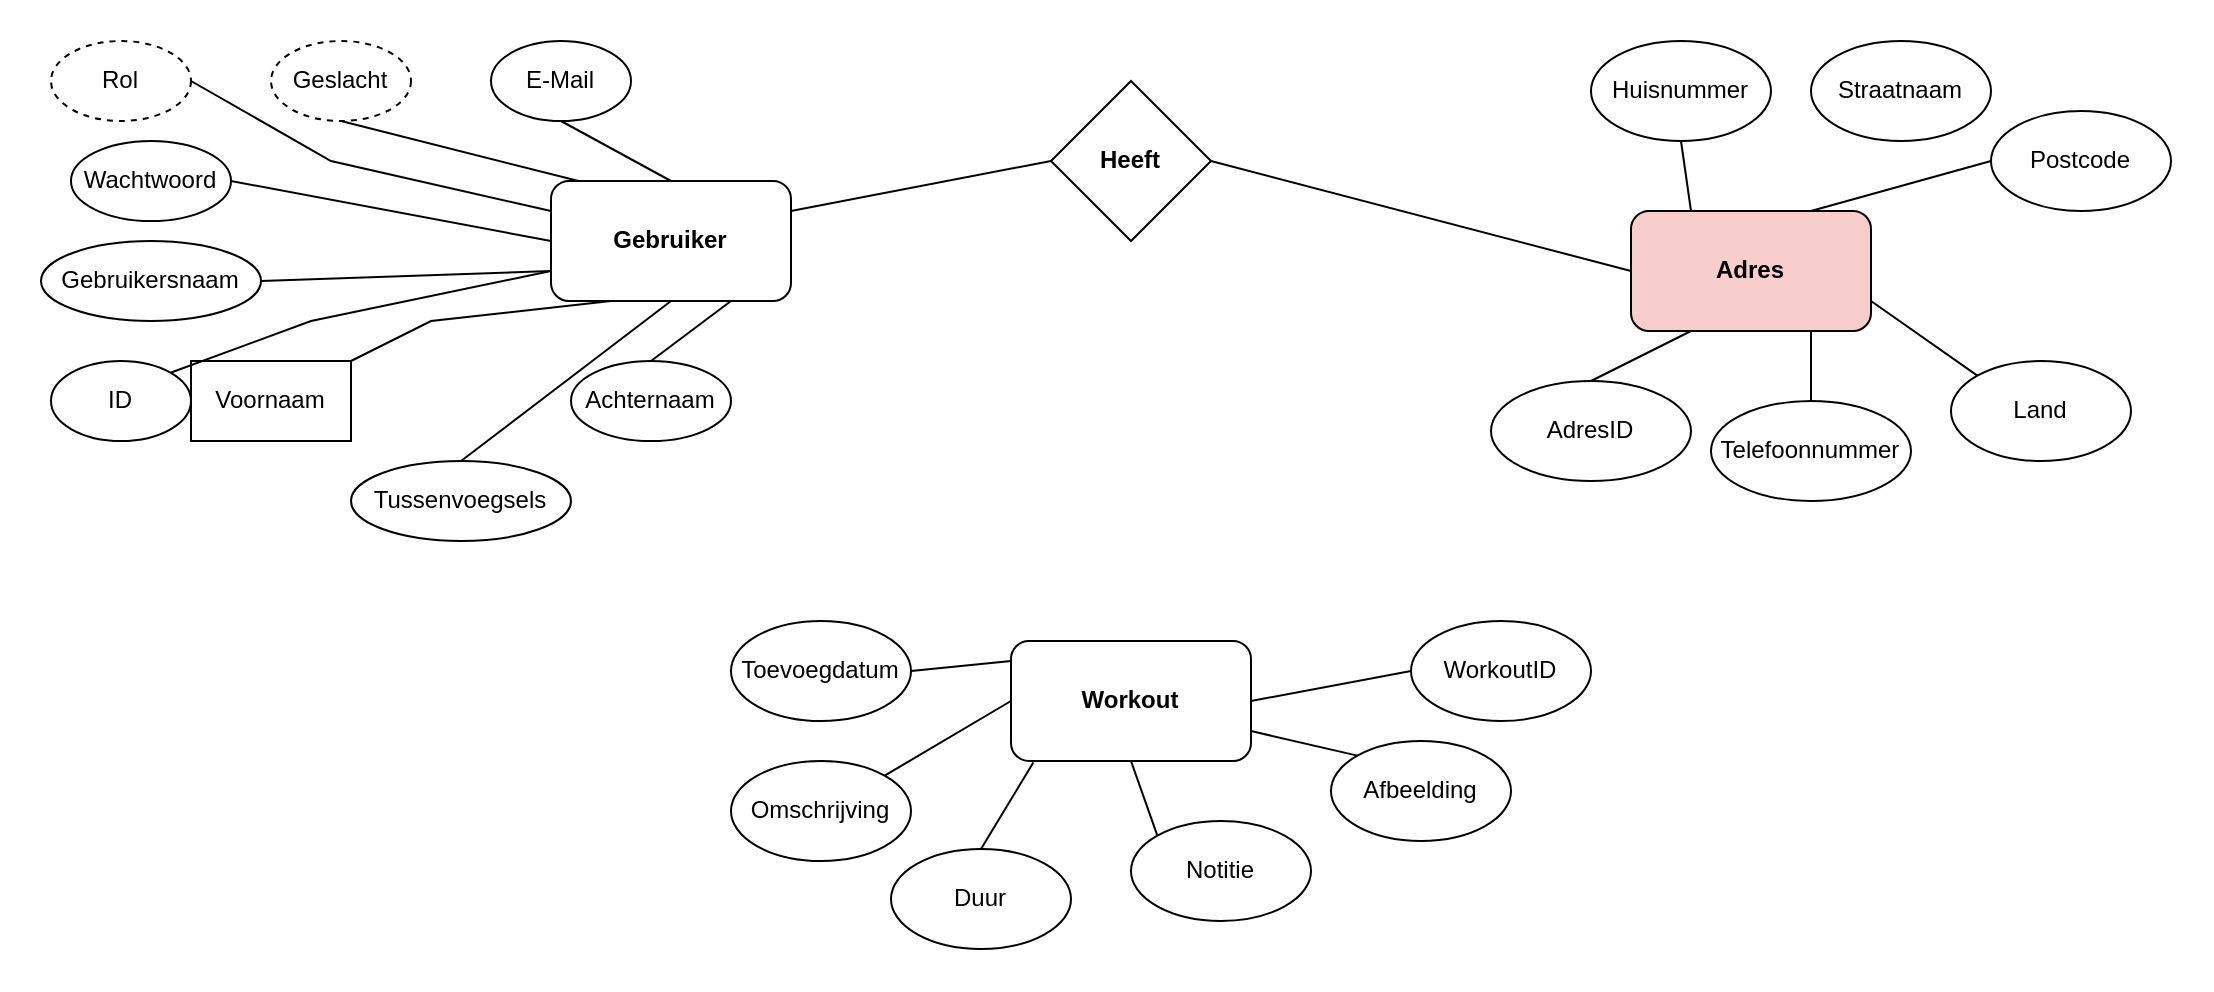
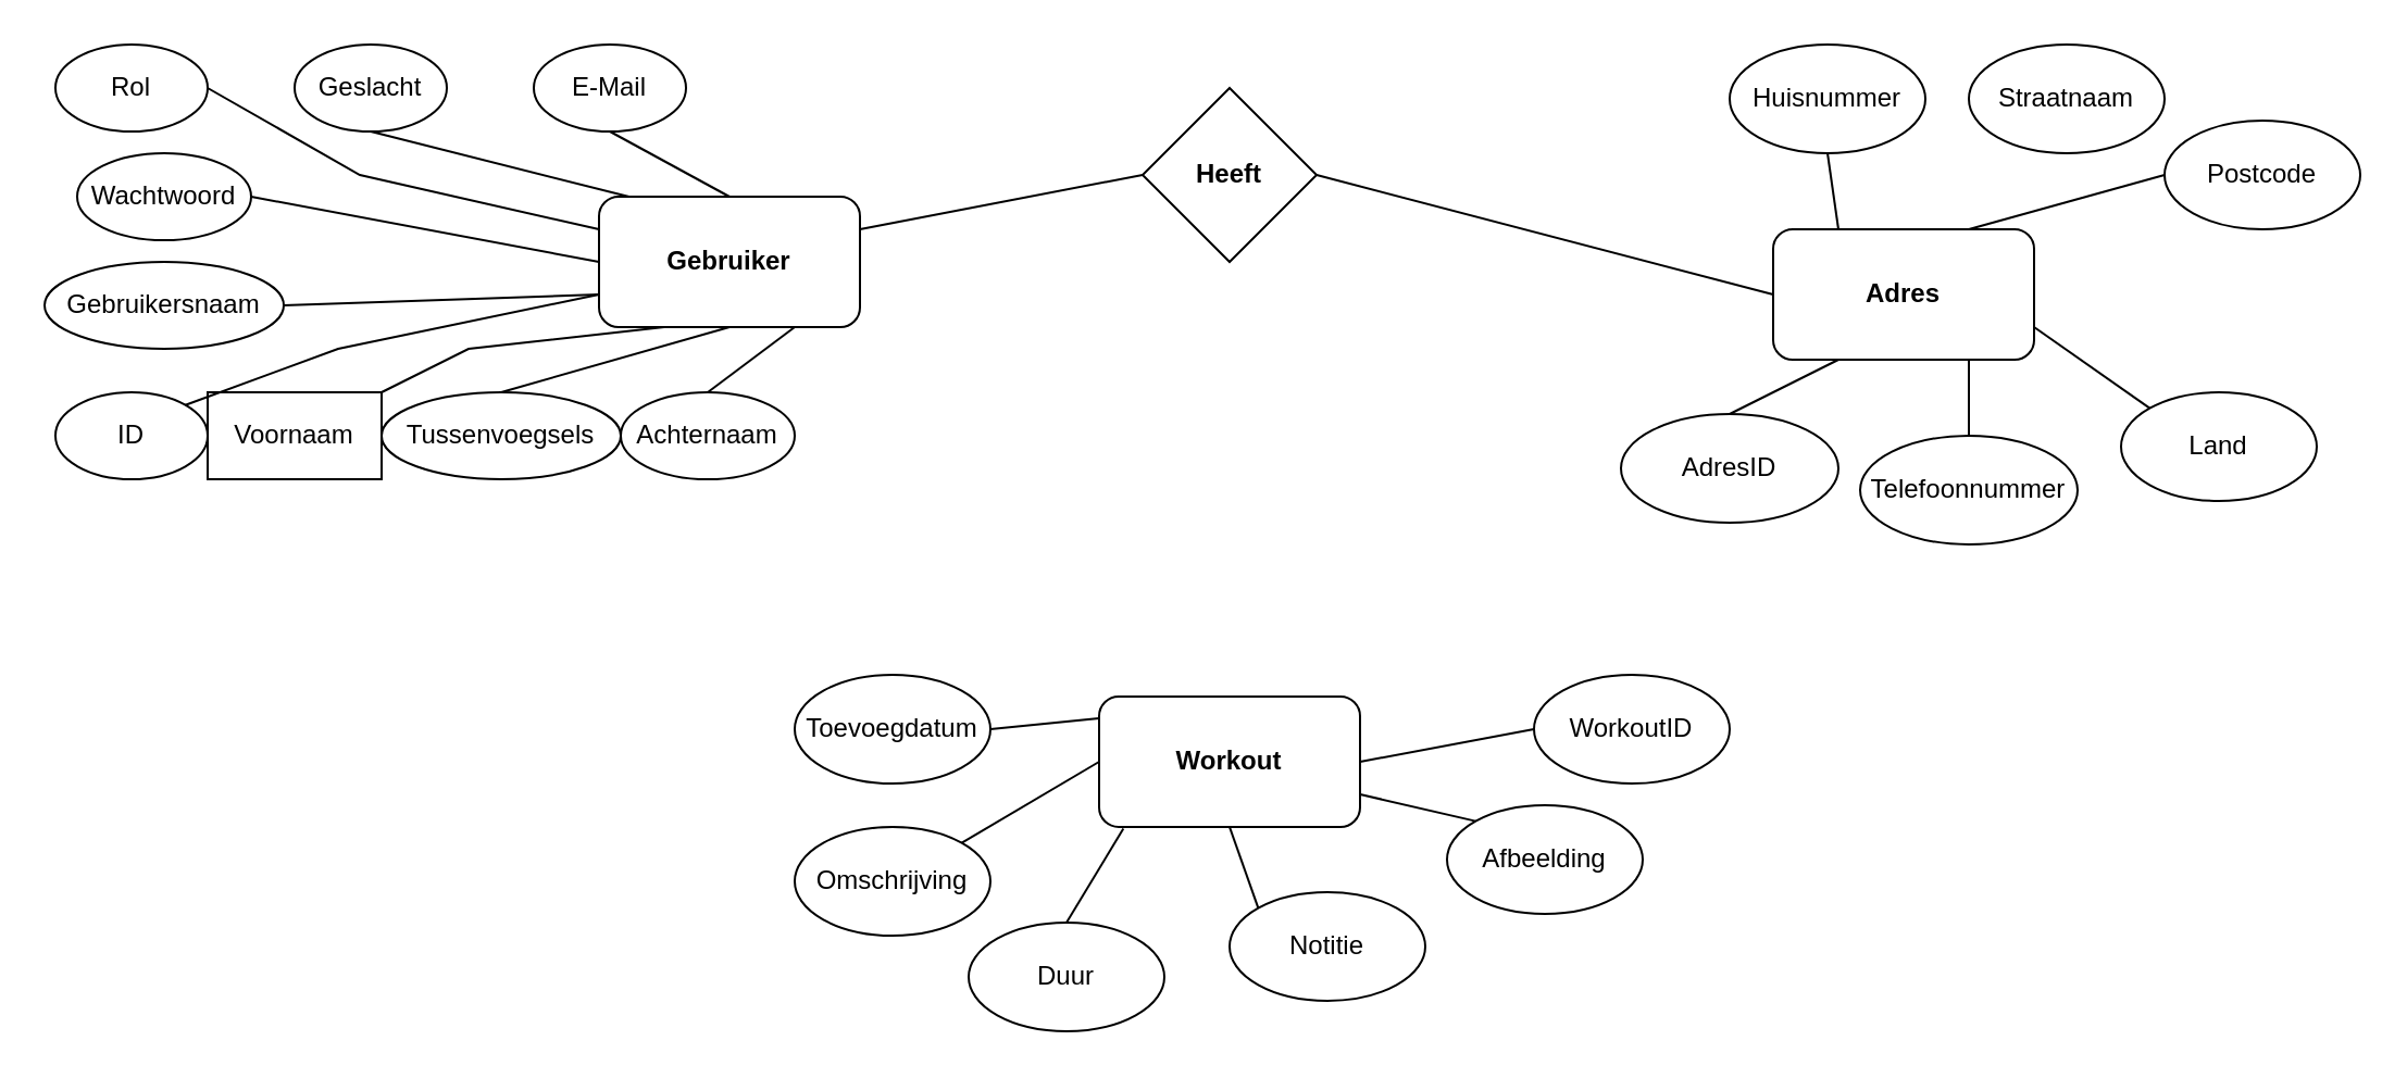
  <mxCell id="0" />
  <mxCell id="1" parent="0" />
  <mxCell id="2" value="ID" style="ellipse;whiteSpace=wrap;html=1;" vertex="1" parent="1"><mxGeometry x="25" y="180" width="70" height="40" as="geometry" /></mxCell>
- <mxCell id="3" value="Geslacht" style="ellipse;whiteSpace=wrap;html=1;dashed=1;" vertex="1" parent="1"><mxGeometry x="135" y="20" width="70" height="40" as="geometry" /></mxCell>
+ <mxCell id="3" value="Geslacht" style="ellipse;whiteSpace=wrap;html=1;" vertex="1" parent="1"><mxGeometry x="135" y="20" width="70" height="40" as="geometry" /></mxCell>
  <mxCell id="4" value="E-Mail" style="ellipse;whiteSpace=wrap;html=1;" vertex="1" parent="1"><mxGeometry x="245" y="20" width="70" height="40" as="geometry" /></mxCell>
  <mxCell id="5" value="Voornaam" style="whiteSpace=wrap;html=1;rounded=0;" vertex="1" parent="1"><mxGeometry x="95" y="180" width="80" height="40" as="geometry" /></mxCell>
- <mxCell id="6" value="Tussenvoegsels" style="ellipse;whiteSpace=wrap;html=1;" vertex="1" parent="1"><mxGeometry x="175" y="230" width="110" height="40" as="geometry" /></mxCell>
+ <mxCell id="6" value="Tussenvoegsels" style="ellipse;whiteSpace=wrap;html=1;" vertex="1" parent="1"><mxGeometry x="175" y="180" width="110" height="40" as="geometry" /></mxCell>
  <mxCell id="7" value="Gebruikersnaam" style="ellipse;whiteSpace=wrap;html=1;" vertex="1" parent="1"><mxGeometry x="20" y="120" width="110" height="40" as="geometry" /></mxCell>
  <mxCell id="8" value="Achternaam" style="ellipse;whiteSpace=wrap;html=1;" vertex="1" parent="1"><mxGeometry x="285" y="180" width="80" height="40" as="geometry" /></mxCell>
  <mxCell id="9" value="Wachtwoord" style="ellipse;whiteSpace=wrap;html=1;" vertex="1" parent="1"><mxGeometry x="35" y="70" width="80" height="40" as="geometry" /></mxCell>
- <mxCell id="10" value="Rol" style="ellipse;whiteSpace=wrap;html=1;dashed=1;" vertex="1" parent="1"><mxGeometry x="25" y="20" width="70" height="40" as="geometry" /></mxCell>
- <mxCell id="11" value="Adres" style="rounded=1;whiteSpace=wrap;html=1;fontStyle=1;fillColor=#f8cecc;" vertex="1" parent="1"><mxGeometry x="815" y="105" width="120" height="60" as="geometry" /></mxCell>
+ <mxCell id="10" value="Rol" style="ellipse;whiteSpace=wrap;html=1;" vertex="1" parent="1"><mxGeometry x="25" y="20" width="70" height="40" as="geometry" /></mxCell>
+ <mxCell id="11" value="Adres" style="rounded=1;whiteSpace=wrap;html=1;fontStyle=1" vertex="1" parent="1"><mxGeometry x="815" y="105" width="120" height="60" as="geometry" /></mxCell>
  <mxCell id="12" value="" style="endArrow=none;html=1;rounded=0;entryX=0.5;entryY=1;entryDx=0;entryDy=0;exitX=0.5;exitY=0;exitDx=0;exitDy=0;" edge="1" parent="1" source="44" target="4"><mxGeometry width="50" height="50" relative="1" as="geometry"><mxPoint x="575" y="310" as="sourcePoint" /><mxPoint x="625" y="260" as="targetPoint" /></mxGeometry></mxCell>
  <mxCell id="13" value="" style="endArrow=none;html=1;rounded=0;entryX=0.5;entryY=1;entryDx=0;entryDy=0;exitX=0.14;exitY=0.013;exitDx=0;exitDy=0;exitPerimeter=0;" edge="1" parent="1" source="44" target="3"><mxGeometry width="50" height="50" relative="1" as="geometry"><mxPoint x="275" y="90" as="sourcePoint" /><mxPoint x="290" y="70" as="targetPoint" /></mxGeometry></mxCell>
  <mxCell id="14" value="" style="endArrow=none;html=1;rounded=0;entryX=1;entryY=0.5;entryDx=0;entryDy=0;exitX=0;exitY=0.25;exitDx=0;exitDy=0;" edge="1" parent="1" source="44" target="10"><mxGeometry width="50" height="50" relative="1" as="geometry"><mxPoint x="160" y="110" as="sourcePoint" /><mxPoint x="175" y="90" as="targetPoint" /><Array as="points"><mxPoint x="165" y="80" /></Array></mxGeometry></mxCell>
  <mxCell id="15" value="" style="endArrow=none;html=1;rounded=0;entryX=1;entryY=0.5;entryDx=0;entryDy=0;exitX=0;exitY=0.5;exitDx=0;exitDy=0;" edge="1" parent="1" source="44" target="9"><mxGeometry width="50" height="50" relative="1" as="geometry"><mxPoint x="205" y="110" as="sourcePoint" /><mxPoint x="310" y="90" as="targetPoint" /><Array as="points" /></mxGeometry></mxCell>
  <mxCell id="16" value="" style="endArrow=none;html=1;rounded=0;entryX=0;entryY=0.75;entryDx=0;entryDy=0;exitX=1;exitY=0.5;exitDx=0;exitDy=0;" edge="1" parent="1" source="7" target="44"><mxGeometry width="50" height="50" relative="1" as="geometry"><mxPoint x="145" y="140" as="sourcePoint" /><mxPoint x="160" y="120" as="targetPoint" /></mxGeometry></mxCell>
  <mxCell id="17" value="" style="endArrow=none;html=1;rounded=0;exitX=1;exitY=0;exitDx=0;exitDy=0;entryX=0;entryY=0.75;entryDx=0;entryDy=0;" edge="1" parent="1" source="2" target="44"><mxGeometry width="50" height="50" relative="1" as="geometry"><mxPoint x="145" y="160" as="sourcePoint" /><mxPoint x="185" y="150" as="targetPoint" /><Array as="points"><mxPoint x="155" y="160" /></Array></mxGeometry></mxCell>
  <mxCell id="18" value="" style="endArrow=none;html=1;rounded=0;entryX=0.25;entryY=1;entryDx=0;entryDy=0;exitX=1;exitY=0;exitDx=0;exitDy=0;" edge="1" parent="1" source="5" target="44"><mxGeometry width="50" height="50" relative="1" as="geometry"><mxPoint x="325" y="140" as="sourcePoint" /><mxPoint x="340" y="120" as="targetPoint" /><Array as="points"><mxPoint x="215" y="160" /></Array></mxGeometry></mxCell>
  <mxCell id="19" value="" style="endArrow=none;html=1;rounded=0;entryX=0.5;entryY=1;entryDx=0;entryDy=0;exitX=0.5;exitY=0;exitDx=0;exitDy=0;" edge="1" parent="1" source="6" target="44"><mxGeometry width="50" height="50" relative="1" as="geometry"><mxPoint x="265" y="170" as="sourcePoint" /><mxPoint x="280" y="150" as="targetPoint" /></mxGeometry></mxCell>
  <mxCell id="20" value="" style="endArrow=none;html=1;rounded=0;entryX=0.75;entryY=1;entryDx=0;entryDy=0;exitX=0.5;exitY=0;exitDx=0;exitDy=0;" edge="1" parent="1" source="8" target="44"><mxGeometry width="50" height="50" relative="1" as="geometry"><mxPoint x="345" y="160" as="sourcePoint" /><mxPoint x="360" y="140" as="targetPoint" /><Array as="points" /></mxGeometry></mxCell>
  <mxCell id="21" value="Postcode" style="ellipse;whiteSpace=wrap;html=1;" vertex="1" parent="1"><mxGeometry x="995" y="55" width="90" height="50" as="geometry" /></mxCell>
  <mxCell id="22" value="Land" style="ellipse;whiteSpace=wrap;html=1;" vertex="1" parent="1"><mxGeometry x="975" y="180" width="90" height="50" as="geometry" /></mxCell>
  <mxCell id="23" value="Straatnaam" style="ellipse;whiteSpace=wrap;html=1;" vertex="1" parent="1"><mxGeometry x="905" y="20" width="90" height="50" as="geometry" /></mxCell>
  <mxCell id="24" value="Huisnummer" style="ellipse;whiteSpace=wrap;html=1;" vertex="1" parent="1"><mxGeometry x="795" y="20" width="90" height="50" as="geometry" /></mxCell>
  <mxCell id="25" value="Telefoonnummer" style="ellipse;whiteSpace=wrap;html=1;" vertex="1" parent="1"><mxGeometry x="855" y="200" width="100" height="50" as="geometry" /></mxCell>
  <mxCell id="26" value="" style="endArrow=none;html=1;rounded=0;exitX=1;exitY=0.75;exitDx=0;exitDy=0;entryX=0;entryY=0;entryDx=0;entryDy=0;" edge="1" parent="1" source="11" target="22"><mxGeometry width="50" height="50" relative="1" as="geometry"><mxPoint x="635" y="321" as="sourcePoint" /><mxPoint x="755" y="260" as="targetPoint" /></mxGeometry></mxCell>
  <mxCell id="27" value="" style="endArrow=none;html=1;rounded=0;exitX=0.25;exitY=0;exitDx=0;exitDy=0;entryX=0.5;entryY=1;entryDx=0;entryDy=0;" edge="1" parent="1" source="11" target="24"><mxGeometry width="50" height="50" relative="1" as="geometry"><mxPoint x="505" y="165" as="sourcePoint" /><mxPoint x="625" y="104" as="targetPoint" /></mxGeometry></mxCell>
  <mxCell id="28" value="" style="endArrow=none;html=1;rounded=0;exitX=0.75;exitY=0;exitDx=0;exitDy=0;entryX=0;entryY=0.5;entryDx=0;entryDy=0;" edge="1" parent="1" source="11" target="21"><mxGeometry width="50" height="50" relative="1" as="geometry"><mxPoint x="600" y="221" as="sourcePoint" /><mxPoint x="720" y="160" as="targetPoint" /></mxGeometry></mxCell>
  <mxCell id="29" value="" style="endArrow=none;html=1;rounded=0;exitX=0.75;exitY=1;exitDx=0;exitDy=0;entryX=0.5;entryY=0;entryDx=0;entryDy=0;" edge="1" parent="1" source="11" target="25"><mxGeometry width="50" height="50" relative="1" as="geometry"><mxPoint x="945" y="160" as="sourcePoint" /><mxPoint x="998" y="197" as="targetPoint" /></mxGeometry></mxCell>
  <mxCell id="30" value="Heeft" style="rhombus;whiteSpace=wrap;html=1;fontStyle=1" vertex="1" parent="1"><mxGeometry x="525" y="40" width="80" height="80" as="geometry" /></mxCell>
  <mxCell id="31" value="" style="endArrow=none;html=1;rounded=0;entryX=0;entryY=0.5;entryDx=0;entryDy=0;exitX=1;exitY=0.25;exitDx=0;exitDy=0;" edge="1" parent="1" source="44" target="30"><mxGeometry width="50" height="50" relative="1" as="geometry"><mxPoint x="240" y="190" as="sourcePoint" /><mxPoint x="275" y="150" as="targetPoint" /></mxGeometry></mxCell>
  <mxCell id="32" value="" style="endArrow=none;html=1;rounded=0;entryX=0;entryY=0.5;entryDx=0;entryDy=0;exitX=1;exitY=0.5;exitDx=0;exitDy=0;" edge="1" parent="1" source="30" target="11"><mxGeometry width="50" height="50" relative="1" as="geometry"><mxPoint x="335" y="120" as="sourcePoint" /><mxPoint x="565" y="170" as="targetPoint" /></mxGeometry></mxCell>
  <mxCell id="33" value="Workout" style="rounded=1;whiteSpace=wrap;html=1;fontStyle=1" vertex="1" parent="1"><mxGeometry x="505" y="320" width="120" height="60" as="geometry" /></mxCell>
  <mxCell id="34" value="Omschrijving" style="ellipse;whiteSpace=wrap;html=1;" vertex="1" parent="1"><mxGeometry x="365" y="380" width="90" height="50" as="geometry" /></mxCell>
  <mxCell id="35" value="Duur" style="ellipse;whiteSpace=wrap;html=1;" vertex="1" parent="1"><mxGeometry x="445" y="424" width="90" height="50" as="geometry" /></mxCell>
  <mxCell id="36" value="Notitie" style="ellipse;whiteSpace=wrap;html=1;fontStyle=0" vertex="1" parent="1"><mxGeometry x="565" y="410" width="90" height="50" as="geometry" /></mxCell>
  <mxCell id="37" value="Afbeelding" style="ellipse;whiteSpace=wrap;html=1;" vertex="1" parent="1"><mxGeometry x="665" y="370" width="90" height="50" as="geometry" /></mxCell>
  <mxCell id="38" value="Toevoegdatum" style="ellipse;whiteSpace=wrap;html=1;" vertex="1" parent="1"><mxGeometry x="365" y="310" width="90" height="50" as="geometry" /></mxCell>
  <mxCell id="39" value="" style="endArrow=none;html=1;rounded=0;exitX=1;exitY=0.5;exitDx=0;exitDy=0;" edge="1" parent="1" source="38"><mxGeometry width="50" height="50" relative="1" as="geometry"><mxPoint x="295" y="270" as="sourcePoint" /><mxPoint x="505" y="330" as="targetPoint" /></mxGeometry></mxCell>
  <mxCell id="40" value="" style="endArrow=none;html=1;rounded=0;entryX=0.093;entryY=1.013;entryDx=0;entryDy=0;exitX=0.5;exitY=0;exitDx=0;exitDy=0;entryPerimeter=0;" edge="1" parent="1" source="35" target="33"><mxGeometry width="50" height="50" relative="1" as="geometry"><mxPoint x="235" y="385" as="sourcePoint" /><mxPoint x="295" y="410" as="targetPoint" /></mxGeometry></mxCell>
  <mxCell id="41" value="" style="endArrow=none;html=1;rounded=0;entryX=0;entryY=0.5;entryDx=0;entryDy=0;exitX=1;exitY=0;exitDx=0;exitDy=0;" edge="1" parent="1" source="34" target="33"><mxGeometry width="50" height="50" relative="1" as="geometry"><mxPoint x="235" y="375" as="sourcePoint" /><mxPoint x="295" y="400" as="targetPoint" /></mxGeometry></mxCell>
  <mxCell id="42" value="" style="endArrow=none;html=1;rounded=0;exitX=0;exitY=0;exitDx=0;exitDy=0;entryX=0.5;entryY=1;entryDx=0;entryDy=0;" edge="1" parent="1" source="36" target="33"><mxGeometry width="50" height="50" relative="1" as="geometry"><mxPoint x="245" y="385" as="sourcePoint" /><mxPoint x="345" y="410" as="targetPoint" /></mxGeometry></mxCell>
  <mxCell id="43" value="" style="endArrow=none;html=1;rounded=0;entryX=0;entryY=0;entryDx=0;entryDy=0;exitX=1;exitY=0.75;exitDx=0;exitDy=0;" edge="1" parent="1" source="33" target="37"><mxGeometry width="50" height="50" relative="1" as="geometry"><mxPoint x="495" y="420" as="sourcePoint" /><mxPoint x="555" y="445" as="targetPoint" /></mxGeometry></mxCell>
  <mxCell id="44" value="Gebruiker" style="rounded=1;whiteSpace=wrap;html=1;fontStyle=1" vertex="1" parent="1"><mxGeometry x="275" y="90" width="120" height="60" as="geometry" /></mxCell>
  <mxCell id="45" value="AdresID" style="ellipse;whiteSpace=wrap;html=1;" vertex="1" parent="1"><mxGeometry x="745" y="190" width="100" height="50" as="geometry" /></mxCell>
  <mxCell id="46" value="" style="endArrow=none;html=1;rounded=0;exitX=0.25;exitY=1;exitDx=0;exitDy=0;entryX=0.5;entryY=0;entryDx=0;entryDy=0;" edge="1" parent="1" source="11" target="45"><mxGeometry width="50" height="50" relative="1" as="geometry"><mxPoint x="915" y="175" as="sourcePoint" /><mxPoint x="915" y="210" as="targetPoint" /></mxGeometry></mxCell>
  <mxCell id="47" value="" style="endArrow=none;html=1;rounded=0;entryX=0;entryY=0.5;entryDx=0;entryDy=0;exitX=1;exitY=0.5;exitDx=0;exitDy=0;" edge="1" parent="1" source="33" target="48"><mxGeometry width="50" height="50" relative="1" as="geometry"><mxPoint x="565" y="300" as="sourcePoint" /><mxPoint x="705" y="300" as="targetPoint" /></mxGeometry></mxCell>
  <mxCell id="48" value="WorkoutID" style="ellipse;whiteSpace=wrap;html=1;" vertex="1" parent="1"><mxGeometry x="705" y="310" width="90" height="50" as="geometry" /></mxCell>
